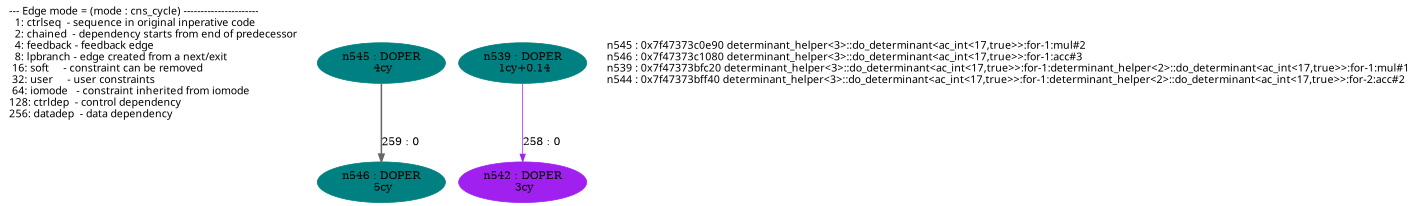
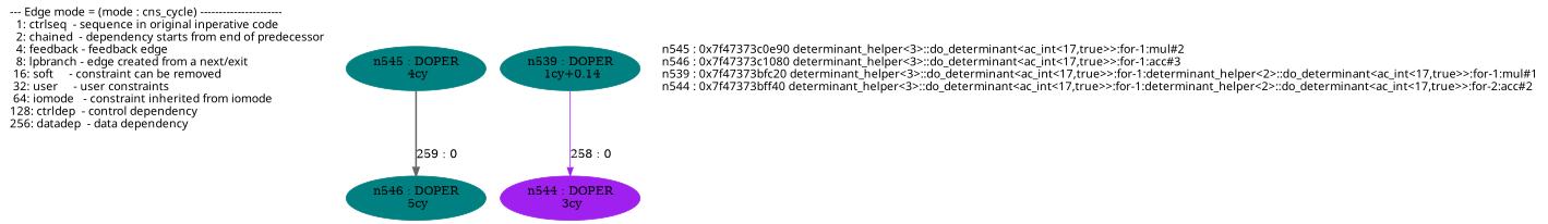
  digraph {
    node [shape=ellipse color=teal style=filled]
    n1 [fontname=Fixed label="--- Edge mode = (mode : cns_cycle) ----------------------\l  1: ctrlseq  - sequence in original inperative code     \l  2: chained  - dependency starts from end of predecessor\l  4: feedback - feedback edge                            \l  8: lpbranch - edge created from a next/exit            \l 16: soft     - constraint can be removed                \l 32: user     - user constraints                         \l 64: iomode   - constraint inherited from iomode         \l128: ctrldep  - control dependency                       \l256: datadep  - data dependency                          \l" labeljust=left shape=none color=black style=""]
    n2 [label="n545 : DOPER\n 4cy\n"]
    n3 [label="n546 : DOPER\n 5cy\n"]
    n4 [label="n539 : DOPER\n 1cy+0.14\n"]
-   n5 [color=purple label="n542 : DOPER\n 3cy\n"]
+   n5 [color=purple label="n544 : DOPER\n 3cy\n"]
    n6 [fontname=Fixed label="n545 : 0x7f47373c0e90 determinant_helper<3>::do_determinant<ac_int<17,true>>:for-1:mul#2\ln546 : 0x7f47373c1080 determinant_helper<3>::do_determinant<ac_int<17,true>>:for-1:acc#3\ln539 : 0x7f47373bfc20 determinant_helper<3>::do_determinant<ac_int<17,true>>:for-1:determinant_helper<2>::do_determinant<ac_int<17,true>>:for-1:mul#1\ln544 : 0x7f47373bff40 determinant_helper<3>::do_determinant<ac_int<17,true>>:for-1:determinant_helper<2>::do_determinant<ac_int<17,true>>:for-2:acc#2\l" labeljust=left shape=none style=""]
    n2 -> n3 [color=gray40 label="259 : 0" style=bold]
    n4 -> n5 [color=purple label="258 : 0" style=solid]
  }
